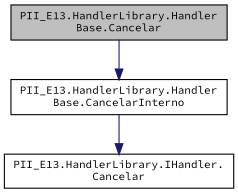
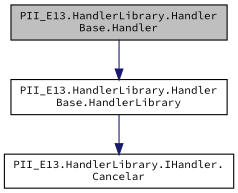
  digraph {
    fontname="Source Code Pro"
    rankdir=TB
    node [color=black fillcolor=white fontname="Source Code Pro" fontsize=10 shape=record style=filled]
    edge [color=midnightblue fontname="Source Code Pro" fontsize=10 labelfontname=Helvetica labelfontsize=10 style=solid]
-   n1 [fillcolor=grey75 fontcolor=black height=0.2 label="PII_E13.HandlerLibrary.Handler\lBase.Cancelar" width=0.4]
-   n2 [height=0.2 label="PII_E13.HandlerLibrary.Handler\lBase.CancelarInterno" width=0.4]
+   n1 [fillcolor=grey75 fontcolor=black height=0.2 label="PII_E13.HandlerLibrary.Handler\lBase.Handler" width=0.4]
+   n2 [height=0.2 label="PII_E13.HandlerLibrary.Handler\lBase.HandlerLibrary" width=0.4]
    n3 [height=0.2 label="PII_E13.HandlerLibrary.IHandler.\lCancelar" width=0.4]
    n1 -> n2
    n2 -> n3
  }
